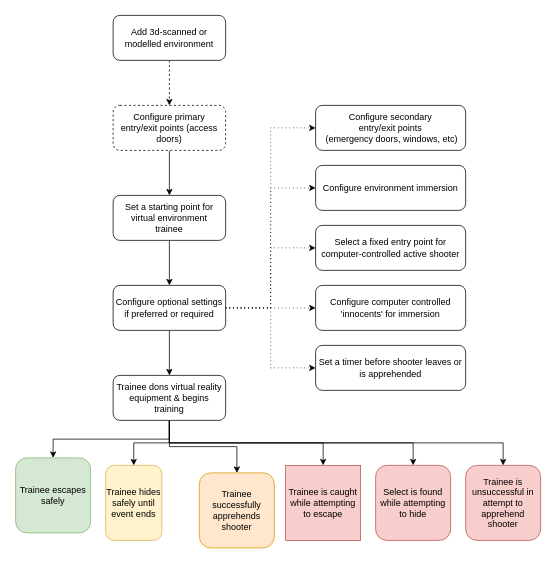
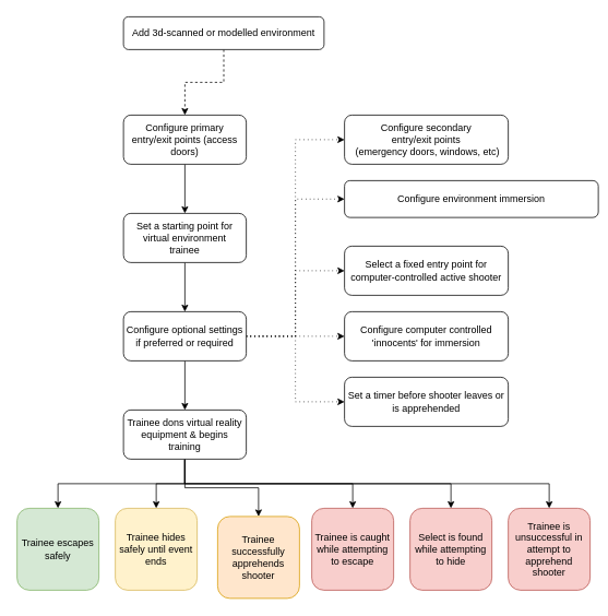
  <mxCell id="0" />
  <mxCell id="1" parent="0" />
  <mxCell id="2" style="edgeStyle=orthogonalEdgeStyle;rounded=0;orthogonalLoop=1;jettySize=auto;html=1;exitX=0.5;exitY=1;exitDx=0;exitDy=0;entryX=0.5;entryY=0;entryDx=0;entryDy=0;dashed=1;" edge="1" parent="1" source="3" target="5"><mxGeometry relative="1" as="geometry" /></mxCell>
- <mxCell id="3" value="Add 3d-scanned or modelled environment" style="rounded=1;whiteSpace=wrap;html=1;" vertex="1" parent="1"><mxGeometry x="150" y="20" width="150" height="60" as="geometry" /></mxCell>
+ <mxCell id="3" value="Add 3d-scanned or modelled environment" style="rounded=1;whiteSpace=wrap;html=1;" vertex="1" parent="1"><mxGeometry x="150" y="20" width="245" height="40" as="geometry" /></mxCell>
  <mxCell id="4" style="edgeStyle=orthogonalEdgeStyle;rounded=0;orthogonalLoop=1;jettySize=auto;html=1;exitX=0.5;exitY=1;exitDx=0;exitDy=0;entryX=0.5;entryY=0;entryDx=0;entryDy=0;" edge="1" parent="1" source="5" target="8"><mxGeometry relative="1" as="geometry" /></mxCell>
- <mxCell id="5" value="&lt;div&gt;Configure primary&lt;/div&gt;&lt;div&gt;entry/exit points (access doors)&lt;br&gt;&lt;/div&gt;" style="rounded=1;whiteSpace=wrap;html=1;dashed=1;" vertex="1" parent="1"><mxGeometry x="150" y="140" width="150" height="60" as="geometry" /></mxCell>
+ <mxCell id="5" value="&lt;div&gt;Configure primary&lt;/div&gt;&lt;div&gt;entry/exit points (access doors)&lt;br&gt;&lt;/div&gt;" style="rounded=1;whiteSpace=wrap;html=1;" vertex="1" parent="1"><mxGeometry x="150" y="140" width="150" height="60" as="geometry" /></mxCell>
  <mxCell id="6" value="&lt;div&gt;Configure secondary&lt;/div&gt;&lt;div&gt;entry/exit points&lt;br&gt;&lt;/div&gt;&amp;nbsp;(emergency doors, windows, etc)" style="rounded=1;whiteSpace=wrap;html=1;" vertex="1" parent="1"><mxGeometry x="420" y="140" width="200" height="60" as="geometry" /></mxCell>
  <mxCell id="7" style="edgeStyle=orthogonalEdgeStyle;rounded=0;orthogonalLoop=1;jettySize=auto;html=1;exitX=0.5;exitY=1;exitDx=0;exitDy=0;entryX=0.5;entryY=0;entryDx=0;entryDy=0;" edge="1" parent="1" source="8" target="25"><mxGeometry relative="1" as="geometry" /></mxCell>
  <mxCell id="8" value="&lt;div&gt;Set a starting point for&lt;/div&gt;&lt;div&gt;virtual environment&lt;/div&gt;&lt;div&gt;trainee&lt;br&gt;&lt;/div&gt;" style="rounded=1;whiteSpace=wrap;html=1;" vertex="1" parent="1"><mxGeometry x="150" y="260" width="150" height="60" as="geometry" /></mxCell>
  <mxCell id="9" value="&lt;div&gt;Select a fixed entry point for&lt;/div&gt;&lt;div&gt;computer-controlled active shooter&lt;br&gt;&lt;/div&gt;" style="rounded=1;whiteSpace=wrap;html=1;" vertex="1" parent="1"><mxGeometry x="420" y="300" width="200" height="60" as="geometry" /></mxCell>
  <mxCell id="10" style="edgeStyle=orthogonalEdgeStyle;rounded=0;orthogonalLoop=1;jettySize=auto;html=1;exitX=0.5;exitY=1;exitDx=0;exitDy=0;entryX=0.5;entryY=0;entryDx=0;entryDy=0;" edge="1" parent="1" source="16" target="27"><mxGeometry relative="1" as="geometry" /></mxCell>
  <mxCell id="11" style="edgeStyle=orthogonalEdgeStyle;rounded=0;orthogonalLoop=1;jettySize=auto;html=1;exitX=0.5;exitY=1;exitDx=0;exitDy=0;entryX=0.5;entryY=0;entryDx=0;entryDy=0;" edge="1" parent="1" source="16" target="28"><mxGeometry relative="1" as="geometry" /></mxCell>
  <mxCell id="12" style="edgeStyle=orthogonalEdgeStyle;rounded=0;orthogonalLoop=1;jettySize=auto;html=1;exitX=0.5;exitY=1;exitDx=0;exitDy=0;entryX=0.5;entryY=0;entryDx=0;entryDy=0;" edge="1" parent="1" source="16" target="29"><mxGeometry relative="1" as="geometry" /></mxCell>
  <mxCell id="13" style="edgeStyle=orthogonalEdgeStyle;rounded=0;orthogonalLoop=1;jettySize=auto;html=1;exitX=0.5;exitY=1;exitDx=0;exitDy=0;entryX=0.5;entryY=0;entryDx=0;entryDy=0;" edge="1" parent="1" source="16" target="30"><mxGeometry relative="1" as="geometry" /></mxCell>
  <mxCell id="14" style="edgeStyle=orthogonalEdgeStyle;rounded=0;orthogonalLoop=1;jettySize=auto;html=1;exitX=0.5;exitY=1;exitDx=0;exitDy=0;entryX=0.5;entryY=0;entryDx=0;entryDy=0;" edge="1" parent="1" source="16" target="31"><mxGeometry relative="1" as="geometry" /></mxCell>
  <mxCell id="15" style="edgeStyle=orthogonalEdgeStyle;rounded=0;orthogonalLoop=1;jettySize=auto;html=1;exitX=0.5;exitY=1;exitDx=0;exitDy=0;entryX=0.5;entryY=0;entryDx=0;entryDy=0;" edge="1" parent="1" source="16" target="32"><mxGeometry relative="1" as="geometry" /></mxCell>
  <mxCell id="16" value="&lt;div&gt;Trainee dons virtual reality&lt;/div&gt;&lt;div&gt;equipment &amp;amp; begins training&lt;br&gt;&lt;/div&gt;" style="rounded=1;whiteSpace=wrap;html=1;" vertex="1" parent="1"><mxGeometry x="150" y="500" width="150" height="60" as="geometry" /></mxCell>
  <mxCell id="17" value="Configure computer controlled 'innocents' for immersion " style="rounded=1;whiteSpace=wrap;html=1;" vertex="1" parent="1"><mxGeometry x="420" y="380" width="200" height="60" as="geometry" /></mxCell>
- <mxCell id="18" value="&lt;div&gt;Configure environment immersion&lt;/div&gt;" style="rounded=1;whiteSpace=wrap;html=1;" vertex="1" parent="1"><mxGeometry x="420" y="220" width="200" height="60" as="geometry" /></mxCell>
+ <mxCell id="18" value="&lt;div&gt;Configure environment immersion&lt;/div&gt;" style="rounded=1;whiteSpace=wrap;html=1;" vertex="1" parent="1"><mxGeometry x="420" y="220" width="310" height="45" as="geometry" /></mxCell>
  <mxCell id="19" style="edgeStyle=orthogonalEdgeStyle;rounded=0;orthogonalLoop=1;jettySize=auto;html=1;exitX=0.5;exitY=1;exitDx=0;exitDy=0;entryX=0.5;entryY=0;entryDx=0;entryDy=0;" edge="1" parent="1" source="25" target="16"><mxGeometry relative="1" as="geometry" /></mxCell>
  <mxCell id="20" style="edgeStyle=orthogonalEdgeStyle;rounded=0;orthogonalLoop=1;jettySize=auto;html=1;exitX=1;exitY=0.5;exitDx=0;exitDy=0;entryX=0;entryY=0.5;entryDx=0;entryDy=0;dashed=1;dashPattern=1 4;" edge="1" parent="1" source="25" target="6"><mxGeometry relative="1" as="geometry" /></mxCell>
  <mxCell id="21" style="edgeStyle=orthogonalEdgeStyle;rounded=0;orthogonalLoop=1;jettySize=auto;html=1;exitX=1;exitY=0.5;exitDx=0;exitDy=0;entryX=0;entryY=0.5;entryDx=0;entryDy=0;dashed=1;dashPattern=1 4;" edge="1" parent="1" source="25" target="18"><mxGeometry relative="1" as="geometry" /></mxCell>
  <mxCell id="22" style="edgeStyle=orthogonalEdgeStyle;rounded=0;orthogonalLoop=1;jettySize=auto;html=1;exitX=1;exitY=0.5;exitDx=0;exitDy=0;entryX=0;entryY=0.5;entryDx=0;entryDy=0;dashed=1;dashPattern=1 4;" edge="1" parent="1" source="25" target="9"><mxGeometry relative="1" as="geometry" /></mxCell>
  <mxCell id="23" style="edgeStyle=orthogonalEdgeStyle;rounded=0;orthogonalLoop=1;jettySize=auto;html=1;exitX=1;exitY=0.5;exitDx=0;exitDy=0;entryX=0;entryY=0.5;entryDx=0;entryDy=0;dashed=1;dashPattern=1 4;" edge="1" parent="1" source="25" target="17"><mxGeometry relative="1" as="geometry" /></mxCell>
  <mxCell id="24" style="edgeStyle=orthogonalEdgeStyle;rounded=0;orthogonalLoop=1;jettySize=auto;html=1;exitX=1;exitY=0.5;exitDx=0;exitDy=0;entryX=0;entryY=0.5;entryDx=0;entryDy=0;dashed=1;dashPattern=1 4;" edge="1" parent="1" source="25" target="26"><mxGeometry relative="1" as="geometry" /></mxCell>
  <mxCell id="25" value="&lt;div&gt;Configure optional settings if preferred or required&lt;br&gt;&lt;/div&gt;" style="rounded=1;whiteSpace=wrap;html=1;" vertex="1" parent="1"><mxGeometry x="150" y="380" width="150" height="60" as="geometry" /></mxCell>
  <mxCell id="26" value="Set a timer before shooter leaves or is apprehended" style="rounded=1;whiteSpace=wrap;html=1;" vertex="1" parent="1"><mxGeometry x="420" y="460" width="200" height="60" as="geometry" /></mxCell>
- <mxCell id="27" value="Trainee escapes safely" style="rounded=1;whiteSpace=wrap;html=1;fillColor=#d5e8d4;strokeColor=#82b366;" vertex="1" parent="1"><mxGeometry x="20" y="610" width="100" height="100" as="geometry" /></mxCell>
- <mxCell id="28" value="&lt;div&gt;Trainee hides safely until event ends&lt;br&gt;&lt;/div&gt;" style="rounded=1;whiteSpace=wrap;html=1;fillColor=#fff2cc;strokeColor=#d6b656;" vertex="1" parent="1"><mxGeometry x="140" y="620" width="75" height="100" as="geometry" /></mxCell>
+ <mxCell id="27" value="Trainee escapes safely" style="rounded=1;whiteSpace=wrap;html=1;fillColor=#d5e8d4;strokeColor=#82b366;" vertex="1" parent="1"><mxGeometry x="20" y="620" width="100" height="100" as="geometry" /></mxCell>
+ <mxCell id="28" value="&lt;div&gt;Trainee hides safely until event ends&lt;br&gt;&lt;/div&gt;" style="rounded=1;whiteSpace=wrap;html=1;fillColor=#fff2cc;strokeColor=#d6b656;" vertex="1" parent="1"><mxGeometry x="140" y="620" width="100" height="100" as="geometry" /></mxCell>
  <mxCell id="29" value="Trainee successfully apprehends shooter" style="rounded=1;whiteSpace=wrap;html=1;fillColor=#ffe6cc;strokeColor=#d79b00;" vertex="1" parent="1"><mxGeometry x="265" y="630" width="100" height="100" as="geometry" /></mxCell>
- <mxCell id="30" value="Trainee is caught while attempting to escape" style="whiteSpace=wrap;html=1;fillColor=#f8cecc;strokeColor=#b85450;rounded=0;" vertex="1" parent="1"><mxGeometry x="380" y="620" width="100" height="100" as="geometry" /></mxCell>
+ <mxCell id="30" value="Trainee is caught while attempting to escape" style="rounded=1;whiteSpace=wrap;html=1;fillColor=#f8cecc;strokeColor=#b85450;" vertex="1" parent="1"><mxGeometry x="380" y="620" width="100" height="100" as="geometry" /></mxCell>
  <mxCell id="31" value="Select is found while attempting to hide" style="rounded=1;whiteSpace=wrap;html=1;fillColor=#f8cecc;strokeColor=#b85450;" vertex="1" parent="1"><mxGeometry x="500" y="620" width="100" height="100" as="geometry" /></mxCell>
  <mxCell id="32" value="Trainee is unsuccessful in attempt to apprehend shooter" style="rounded=1;whiteSpace=wrap;html=1;fillColor=#f8cecc;strokeColor=#b85450;" vertex="1" parent="1"><mxGeometry x="620" y="620" width="100" height="100" as="geometry" /></mxCell>
